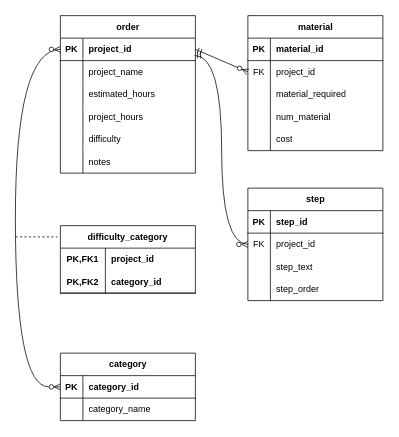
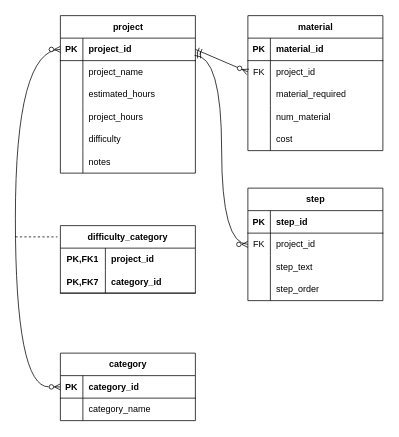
  <mxCell id="0" />
  <mxCell id="1" parent="0" />
- <mxCell id="2" value="order" style="shape=table;startSize=30;container=1;collapsible=1;childLayout=tableLayout;fixedRows=1;rowLines=0;fontStyle=1;align=center;resizeLast=1;html=1;" vertex="1" parent="1"><mxGeometry x="80" y="20" width="180" height="210" as="geometry" /></mxCell>
+ <mxCell id="2" value="project" style="shape=table;startSize=30;container=1;collapsible=1;childLayout=tableLayout;fixedRows=1;rowLines=0;fontStyle=1;align=center;resizeLast=1;html=1;" vertex="1" parent="1"><mxGeometry x="80" y="20" width="180" height="210" as="geometry" /></mxCell>
  <mxCell id="3" value="" style="shape=tableRow;horizontal=0;startSize=0;swimlaneHead=0;swimlaneBody=0;fillColor=none;collapsible=0;dropTarget=0;points=[[0,0.5],[1,0.5]];portConstraint=eastwest;top=0;left=0;right=0;bottom=1;swimlaneFillColor=default;" vertex="1" parent="2"><mxGeometry y="30" width="180" height="30" as="geometry" /></mxCell>
  <mxCell id="4" value="PK" style="shape=partialRectangle;connectable=0;fillColor=none;top=0;left=0;bottom=0;right=0;fontStyle=1;overflow=hidden;whiteSpace=wrap;html=1;" vertex="1" parent="3"><mxGeometry width="30" height="30" as="geometry"><mxRectangle width="30" height="30" as="alternateBounds" /></mxGeometry></mxCell>
  <mxCell id="5" value="&lt;span style=&quot;&quot;&gt;project_id&lt;/span&gt;" style="shape=partialRectangle;connectable=0;fillColor=none;top=0;left=0;bottom=0;right=0;align=left;spacingLeft=6;fontStyle=1;overflow=hidden;whiteSpace=wrap;html=1;strokeColor=inherit;" vertex="1" parent="3"><mxGeometry x="30" width="150" height="30" as="geometry"><mxRectangle width="150" height="30" as="alternateBounds" /></mxGeometry></mxCell>
  <mxCell id="6" value="" style="shape=tableRow;horizontal=0;startSize=0;swimlaneHead=0;swimlaneBody=0;fillColor=none;collapsible=0;dropTarget=0;points=[[0,0.5],[1,0.5]];portConstraint=eastwest;top=0;left=0;right=0;bottom=0;" vertex="1" parent="2"><mxGeometry y="60" width="180" height="30" as="geometry" /></mxCell>
  <mxCell id="7" value="" style="shape=partialRectangle;connectable=0;fillColor=none;top=0;left=0;bottom=0;right=0;editable=1;overflow=hidden;whiteSpace=wrap;html=1;" vertex="1" parent="6"><mxGeometry width="30" height="30" as="geometry"><mxRectangle width="30" height="30" as="alternateBounds" /></mxGeometry></mxCell>
  <mxCell id="8" value="project_name" style="shape=partialRectangle;connectable=0;fillColor=none;top=0;left=0;bottom=0;right=0;align=left;spacingLeft=6;overflow=hidden;whiteSpace=wrap;html=1;" vertex="1" parent="6"><mxGeometry x="30" width="150" height="30" as="geometry"><mxRectangle width="150" height="30" as="alternateBounds" /></mxGeometry></mxCell>
  <mxCell id="9" value="" style="shape=tableRow;horizontal=0;startSize=0;swimlaneHead=0;swimlaneBody=0;fillColor=none;collapsible=0;dropTarget=0;points=[[0,0.5],[1,0.5]];portConstraint=eastwest;top=0;left=0;right=0;bottom=0;" vertex="1" parent="2"><mxGeometry y="90" width="180" height="30" as="geometry" /></mxCell>
  <mxCell id="10" value="" style="shape=partialRectangle;connectable=0;fillColor=none;top=0;left=0;bottom=0;right=0;editable=1;overflow=hidden;whiteSpace=wrap;html=1;" vertex="1" parent="9"><mxGeometry width="30" height="30" as="geometry"><mxRectangle width="30" height="30" as="alternateBounds" /></mxGeometry></mxCell>
  <mxCell id="11" value="estimated_hours" style="shape=partialRectangle;connectable=0;fillColor=none;top=0;left=0;bottom=0;right=0;align=left;spacingLeft=6;overflow=hidden;whiteSpace=wrap;html=1;" vertex="1" parent="9"><mxGeometry x="30" width="150" height="30" as="geometry"><mxRectangle width="150" height="30" as="alternateBounds" /></mxGeometry></mxCell>
  <mxCell id="12" value="" style="shape=tableRow;horizontal=0;startSize=0;swimlaneHead=0;swimlaneBody=0;fillColor=none;collapsible=0;dropTarget=0;points=[[0,0.5],[1,0.5]];portConstraint=eastwest;top=0;left=0;right=0;bottom=0;" vertex="1" parent="2"><mxGeometry y="120" width="180" height="30" as="geometry" /></mxCell>
  <mxCell id="13" value="" style="shape=partialRectangle;connectable=0;fillColor=none;top=0;left=0;bottom=0;right=0;editable=1;overflow=hidden;whiteSpace=wrap;html=1;" vertex="1" parent="12"><mxGeometry width="30" height="30" as="geometry"><mxRectangle width="30" height="30" as="alternateBounds" /></mxGeometry></mxCell>
  <mxCell id="14" value="project_hours" style="shape=partialRectangle;connectable=0;fillColor=none;top=0;left=0;bottom=0;right=0;align=left;spacingLeft=6;overflow=hidden;whiteSpace=wrap;html=1;" vertex="1" parent="12"><mxGeometry x="30" width="150" height="30" as="geometry"><mxRectangle width="150" height="30" as="alternateBounds" /></mxGeometry></mxCell>
  <mxCell id="15" style="shape=tableRow;horizontal=0;startSize=0;swimlaneHead=0;swimlaneBody=0;fillColor=none;collapsible=0;dropTarget=0;points=[[0,0.5],[1,0.5]];portConstraint=eastwest;top=0;left=0;right=0;bottom=0;" vertex="1" parent="2"><mxGeometry y="150" width="180" height="30" as="geometry" /></mxCell>
  <mxCell id="16" style="shape=partialRectangle;connectable=0;fillColor=none;top=0;left=0;bottom=0;right=0;editable=1;overflow=hidden;whiteSpace=wrap;html=1;" vertex="1" parent="15"><mxGeometry width="30" height="30" as="geometry"><mxRectangle width="30" height="30" as="alternateBounds" /></mxGeometry></mxCell>
  <mxCell id="17" value="difficulty" style="shape=partialRectangle;connectable=0;fillColor=none;top=0;left=0;bottom=0;right=0;align=left;spacingLeft=6;overflow=hidden;whiteSpace=wrap;html=1;" vertex="1" parent="15"><mxGeometry x="30" width="150" height="30" as="geometry"><mxRectangle width="150" height="30" as="alternateBounds" /></mxGeometry></mxCell>
  <mxCell id="18" style="shape=tableRow;horizontal=0;startSize=0;swimlaneHead=0;swimlaneBody=0;fillColor=none;collapsible=0;dropTarget=0;points=[[0,0.5],[1,0.5]];portConstraint=eastwest;top=0;left=0;right=0;bottom=0;" vertex="1" parent="2"><mxGeometry y="180" width="180" height="30" as="geometry" /></mxCell>
  <mxCell id="19" style="shape=partialRectangle;connectable=0;fillColor=none;top=0;left=0;bottom=0;right=0;editable=1;overflow=hidden;whiteSpace=wrap;html=1;" vertex="1" parent="18"><mxGeometry width="30" height="30" as="geometry"><mxRectangle width="30" height="30" as="alternateBounds" /></mxGeometry></mxCell>
  <mxCell id="20" value="notes" style="shape=partialRectangle;connectable=0;fillColor=none;top=0;left=0;bottom=0;right=0;align=left;spacingLeft=6;overflow=hidden;whiteSpace=wrap;html=1;" vertex="1" parent="18"><mxGeometry x="30" width="150" height="30" as="geometry"><mxRectangle width="150" height="30" as="alternateBounds" /></mxGeometry></mxCell>
  <mxCell id="21" value="material" style="shape=table;startSize=30;container=1;collapsible=1;childLayout=tableLayout;fixedRows=1;rowLines=0;fontStyle=1;align=center;resizeLast=1;html=1;" vertex="1" parent="1"><mxGeometry x="330" y="20" width="180" height="180" as="geometry" /></mxCell>
  <mxCell id="22" value="" style="shape=tableRow;horizontal=0;startSize=0;swimlaneHead=0;swimlaneBody=0;fillColor=none;collapsible=0;dropTarget=0;points=[[0,0.5],[1,0.5]];portConstraint=eastwest;top=0;left=0;right=0;bottom=1;" vertex="1" parent="21"><mxGeometry y="30" width="180" height="30" as="geometry" /></mxCell>
  <mxCell id="23" value="PK" style="shape=partialRectangle;connectable=0;fillColor=none;top=0;left=0;bottom=0;right=0;fontStyle=1;overflow=hidden;whiteSpace=wrap;html=1;" vertex="1" parent="22"><mxGeometry width="30" height="30" as="geometry"><mxRectangle width="30" height="30" as="alternateBounds" /></mxGeometry></mxCell>
  <mxCell id="24" value="material_id" style="shape=partialRectangle;connectable=0;fillColor=none;top=0;left=0;bottom=0;right=0;align=left;spacingLeft=6;fontStyle=1;overflow=hidden;whiteSpace=wrap;html=1;" vertex="1" parent="22"><mxGeometry x="30" width="150" height="30" as="geometry"><mxRectangle width="150" height="30" as="alternateBounds" /></mxGeometry></mxCell>
  <mxCell id="25" value="" style="shape=tableRow;horizontal=0;startSize=0;swimlaneHead=0;swimlaneBody=0;fillColor=none;collapsible=0;dropTarget=0;points=[[0,0.5],[1,0.5]];portConstraint=eastwest;top=0;left=0;right=0;bottom=0;" vertex="1" parent="21"><mxGeometry y="60" width="180" height="30" as="geometry" /></mxCell>
  <mxCell id="26" value="FK" style="shape=partialRectangle;connectable=0;fillColor=none;top=0;left=0;bottom=0;right=0;editable=1;overflow=hidden;whiteSpace=wrap;html=1;" vertex="1" parent="25"><mxGeometry width="30" height="30" as="geometry"><mxRectangle width="30" height="30" as="alternateBounds" /></mxGeometry></mxCell>
  <mxCell id="27" value="project_id" style="shape=partialRectangle;connectable=0;fillColor=none;top=0;left=0;bottom=0;right=0;align=left;spacingLeft=6;overflow=hidden;whiteSpace=wrap;html=1;" vertex="1" parent="25"><mxGeometry x="30" width="150" height="30" as="geometry"><mxRectangle width="150" height="30" as="alternateBounds" /></mxGeometry></mxCell>
  <mxCell id="28" value="" style="shape=tableRow;horizontal=0;startSize=0;swimlaneHead=0;swimlaneBody=0;fillColor=none;collapsible=0;dropTarget=0;points=[[0,0.5],[1,0.5]];portConstraint=eastwest;top=0;left=0;right=0;bottom=0;" vertex="1" parent="21"><mxGeometry y="90" width="180" height="30" as="geometry" /></mxCell>
  <mxCell id="29" value="" style="shape=partialRectangle;connectable=0;fillColor=none;top=0;left=0;bottom=0;right=0;editable=1;overflow=hidden;whiteSpace=wrap;html=1;" vertex="1" parent="28"><mxGeometry width="30" height="30" as="geometry"><mxRectangle width="30" height="30" as="alternateBounds" /></mxGeometry></mxCell>
  <mxCell id="30" value="material_required" style="shape=partialRectangle;connectable=0;fillColor=none;top=0;left=0;bottom=0;right=0;align=left;spacingLeft=6;overflow=hidden;whiteSpace=wrap;html=1;" vertex="1" parent="28"><mxGeometry x="30" width="150" height="30" as="geometry"><mxRectangle width="150" height="30" as="alternateBounds" /></mxGeometry></mxCell>
  <mxCell id="31" value="" style="shape=tableRow;horizontal=0;startSize=0;swimlaneHead=0;swimlaneBody=0;fillColor=none;collapsible=0;dropTarget=0;points=[[0,0.5],[1,0.5]];portConstraint=eastwest;top=0;left=0;right=0;bottom=0;" vertex="1" parent="21"><mxGeometry y="120" width="180" height="30" as="geometry" /></mxCell>
  <mxCell id="32" value="" style="shape=partialRectangle;connectable=0;fillColor=none;top=0;left=0;bottom=0;right=0;editable=1;overflow=hidden;whiteSpace=wrap;html=1;" vertex="1" parent="31"><mxGeometry width="30" height="30" as="geometry"><mxRectangle width="30" height="30" as="alternateBounds" /></mxGeometry></mxCell>
  <mxCell id="33" value="num_material" style="shape=partialRectangle;connectable=0;fillColor=none;top=0;left=0;bottom=0;right=0;align=left;spacingLeft=6;overflow=hidden;whiteSpace=wrap;html=1;" vertex="1" parent="31"><mxGeometry x="30" width="150" height="30" as="geometry"><mxRectangle width="150" height="30" as="alternateBounds" /></mxGeometry></mxCell>
  <mxCell id="34" style="shape=tableRow;horizontal=0;startSize=0;swimlaneHead=0;swimlaneBody=0;fillColor=none;collapsible=0;dropTarget=0;points=[[0,0.5],[1,0.5]];portConstraint=eastwest;top=0;left=0;right=0;bottom=0;" vertex="1" parent="21"><mxGeometry y="150" width="180" height="30" as="geometry" /></mxCell>
  <mxCell id="35" style="shape=partialRectangle;connectable=0;fillColor=none;top=0;left=0;bottom=0;right=0;editable=1;overflow=hidden;whiteSpace=wrap;html=1;" vertex="1" parent="34"><mxGeometry width="30" height="30" as="geometry"><mxRectangle width="30" height="30" as="alternateBounds" /></mxGeometry></mxCell>
  <mxCell id="36" value="cost" style="shape=partialRectangle;connectable=0;fillColor=none;top=0;left=0;bottom=0;right=0;align=left;spacingLeft=6;overflow=hidden;whiteSpace=wrap;html=1;" vertex="1" parent="34"><mxGeometry x="30" width="150" height="30" as="geometry"><mxRectangle width="150" height="30" as="alternateBounds" /></mxGeometry></mxCell>
  <mxCell id="37" value="step" style="shape=table;startSize=30;container=1;collapsible=1;childLayout=tableLayout;fixedRows=1;rowLines=0;fontStyle=1;align=center;resizeLast=1;html=1;" vertex="1" parent="1"><mxGeometry x="330" y="250" width="180" height="150" as="geometry" /></mxCell>
  <mxCell id="38" value="" style="shape=tableRow;horizontal=0;startSize=0;swimlaneHead=0;swimlaneBody=0;fillColor=none;collapsible=0;dropTarget=0;points=[[0,0.5],[1,0.5]];portConstraint=eastwest;top=0;left=0;right=0;bottom=1;" vertex="1" parent="37"><mxGeometry y="30" width="180" height="30" as="geometry" /></mxCell>
  <mxCell id="39" value="PK" style="shape=partialRectangle;connectable=0;fillColor=none;top=0;left=0;bottom=0;right=0;fontStyle=1;overflow=hidden;whiteSpace=wrap;html=1;" vertex="1" parent="38"><mxGeometry width="30" height="30" as="geometry"><mxRectangle width="30" height="30" as="alternateBounds" /></mxGeometry></mxCell>
  <mxCell id="40" value="step_id" style="shape=partialRectangle;connectable=0;fillColor=none;top=0;left=0;bottom=0;right=0;align=left;spacingLeft=6;fontStyle=1;overflow=hidden;whiteSpace=wrap;html=1;" vertex="1" parent="38"><mxGeometry x="30" width="150" height="30" as="geometry"><mxRectangle width="150" height="30" as="alternateBounds" /></mxGeometry></mxCell>
  <mxCell id="41" value="" style="shape=tableRow;horizontal=0;startSize=0;swimlaneHead=0;swimlaneBody=0;fillColor=none;collapsible=0;dropTarget=0;points=[[0,0.5],[1,0.5]];portConstraint=eastwest;top=0;left=0;right=0;bottom=0;" vertex="1" parent="37"><mxGeometry y="60" width="180" height="30" as="geometry" /></mxCell>
  <mxCell id="42" value="FK" style="shape=partialRectangle;connectable=0;fillColor=none;top=0;left=0;bottom=0;right=0;editable=1;overflow=hidden;whiteSpace=wrap;html=1;" vertex="1" parent="41"><mxGeometry width="30" height="30" as="geometry"><mxRectangle width="30" height="30" as="alternateBounds" /></mxGeometry></mxCell>
  <mxCell id="43" value="project_id" style="shape=partialRectangle;connectable=0;fillColor=none;top=0;left=0;bottom=0;right=0;align=left;spacingLeft=6;overflow=hidden;whiteSpace=wrap;html=1;" vertex="1" parent="41"><mxGeometry x="30" width="150" height="30" as="geometry"><mxRectangle width="150" height="30" as="alternateBounds" /></mxGeometry></mxCell>
  <mxCell id="44" value="" style="shape=tableRow;horizontal=0;startSize=0;swimlaneHead=0;swimlaneBody=0;fillColor=none;collapsible=0;dropTarget=0;points=[[0,0.5],[1,0.5]];portConstraint=eastwest;top=0;left=0;right=0;bottom=0;" vertex="1" parent="37"><mxGeometry y="90" width="180" height="30" as="geometry" /></mxCell>
  <mxCell id="45" value="" style="shape=partialRectangle;connectable=0;fillColor=none;top=0;left=0;bottom=0;right=0;editable=1;overflow=hidden;whiteSpace=wrap;html=1;" vertex="1" parent="44"><mxGeometry width="30" height="30" as="geometry"><mxRectangle width="30" height="30" as="alternateBounds" /></mxGeometry></mxCell>
  <mxCell id="46" value="step_text" style="shape=partialRectangle;connectable=0;fillColor=none;top=0;left=0;bottom=0;right=0;align=left;spacingLeft=6;overflow=hidden;whiteSpace=wrap;html=1;" vertex="1" parent="44"><mxGeometry x="30" width="150" height="30" as="geometry"><mxRectangle width="150" height="30" as="alternateBounds" /></mxGeometry></mxCell>
  <mxCell id="47" value="" style="shape=tableRow;horizontal=0;startSize=0;swimlaneHead=0;swimlaneBody=0;fillColor=none;collapsible=0;dropTarget=0;points=[[0,0.5],[1,0.5]];portConstraint=eastwest;top=0;left=0;right=0;bottom=0;" vertex="1" parent="37"><mxGeometry y="120" width="180" height="30" as="geometry" /></mxCell>
  <mxCell id="48" value="" style="shape=partialRectangle;connectable=0;fillColor=none;top=0;left=0;bottom=0;right=0;editable=1;overflow=hidden;whiteSpace=wrap;html=1;" vertex="1" parent="47"><mxGeometry width="30" height="30" as="geometry"><mxRectangle width="30" height="30" as="alternateBounds" /></mxGeometry></mxCell>
  <mxCell id="49" value="step_order" style="shape=partialRectangle;connectable=0;fillColor=none;top=0;left=0;bottom=0;right=0;align=left;spacingLeft=6;overflow=hidden;whiteSpace=wrap;html=1;" vertex="1" parent="47"><mxGeometry x="30" width="150" height="30" as="geometry"><mxRectangle width="150" height="30" as="alternateBounds" /></mxGeometry></mxCell>
  <mxCell id="50" value="category" style="shape=table;startSize=30;container=1;collapsible=1;childLayout=tableLayout;fixedRows=1;rowLines=0;fontStyle=1;align=center;resizeLast=1;html=1;" vertex="1" parent="1"><mxGeometry x="80" y="470" width="180" height="90" as="geometry" /></mxCell>
  <mxCell id="51" value="" style="shape=tableRow;horizontal=0;startSize=0;swimlaneHead=0;swimlaneBody=0;fillColor=none;collapsible=0;dropTarget=0;points=[[0,0.5],[1,0.5]];portConstraint=eastwest;top=0;left=0;right=0;bottom=1;" vertex="1" parent="50"><mxGeometry y="30" width="180" height="30" as="geometry" /></mxCell>
  <mxCell id="52" value="PK" style="shape=partialRectangle;connectable=0;fillColor=none;top=0;left=0;bottom=0;right=0;fontStyle=1;overflow=hidden;whiteSpace=wrap;html=1;" vertex="1" parent="51"><mxGeometry width="30" height="30" as="geometry"><mxRectangle width="30" height="30" as="alternateBounds" /></mxGeometry></mxCell>
  <mxCell id="53" value="category_id" style="shape=partialRectangle;connectable=0;fillColor=none;top=0;left=0;bottom=0;right=0;align=left;spacingLeft=6;fontStyle=1;overflow=hidden;whiteSpace=wrap;html=1;" vertex="1" parent="51"><mxGeometry x="30" width="150" height="30" as="geometry"><mxRectangle width="150" height="30" as="alternateBounds" /></mxGeometry></mxCell>
  <mxCell id="54" value="" style="shape=tableRow;horizontal=0;startSize=0;swimlaneHead=0;swimlaneBody=0;fillColor=none;collapsible=0;dropTarget=0;points=[[0,0.5],[1,0.5]];portConstraint=eastwest;top=0;left=0;right=0;bottom=0;" vertex="1" parent="50"><mxGeometry y="60" width="180" height="30" as="geometry" /></mxCell>
  <mxCell id="55" value="" style="shape=partialRectangle;connectable=0;fillColor=none;top=0;left=0;bottom=0;right=0;editable=1;overflow=hidden;whiteSpace=wrap;html=1;" vertex="1" parent="54"><mxGeometry width="30" height="30" as="geometry"><mxRectangle width="30" height="30" as="alternateBounds" /></mxGeometry></mxCell>
  <mxCell id="56" value="category_name" style="shape=partialRectangle;connectable=0;fillColor=none;top=0;left=0;bottom=0;right=0;align=left;spacingLeft=6;overflow=hidden;whiteSpace=wrap;html=1;" vertex="1" parent="54"><mxGeometry x="30" width="150" height="30" as="geometry"><mxRectangle width="150" height="30" as="alternateBounds" /></mxGeometry></mxCell>
  <mxCell id="57" value="difficulty_category" style="shape=table;startSize=30;container=1;collapsible=1;childLayout=tableLayout;fixedRows=1;rowLines=0;fontStyle=1;align=center;resizeLast=1;html=1;whiteSpace=wrap;" vertex="1" parent="1"><mxGeometry x="80" y="300" width="180" height="90" as="geometry" /></mxCell>
  <mxCell id="58" value="" style="shape=tableRow;horizontal=0;startSize=0;swimlaneHead=0;swimlaneBody=0;fillColor=none;collapsible=0;dropTarget=0;points=[[0,0.5],[1,0.5]];portConstraint=eastwest;top=0;left=0;right=0;bottom=0;html=1;" vertex="1" parent="57"><mxGeometry y="30" width="180" height="30" as="geometry" /></mxCell>
  <mxCell id="59" value="PK,FK1" style="shape=partialRectangle;connectable=0;fillColor=none;top=0;left=0;bottom=0;right=0;fontStyle=1;overflow=hidden;html=1;whiteSpace=wrap;" vertex="1" parent="58"><mxGeometry width="60" height="30" as="geometry"><mxRectangle width="60" height="30" as="alternateBounds" /></mxGeometry></mxCell>
  <mxCell id="60" value="project_id" style="shape=partialRectangle;connectable=0;fillColor=none;top=0;left=0;bottom=0;right=0;align=left;spacingLeft=6;fontStyle=1;overflow=hidden;html=1;whiteSpace=wrap;" vertex="1" parent="58"><mxGeometry x="60" width="120" height="30" as="geometry"><mxRectangle width="120" height="30" as="alternateBounds" /></mxGeometry></mxCell>
  <mxCell id="61" value="" style="shape=tableRow;horizontal=0;startSize=0;swimlaneHead=0;swimlaneBody=0;fillColor=none;collapsible=0;dropTarget=0;points=[[0,0.5],[1,0.5]];portConstraint=eastwest;top=0;left=0;right=0;bottom=1;html=1;" vertex="1" parent="57"><mxGeometry y="60" width="180" height="30" as="geometry" /></mxCell>
- <mxCell id="62" value="PK,FK2" style="shape=partialRectangle;connectable=0;fillColor=none;top=0;left=0;bottom=0;right=0;fontStyle=1;overflow=hidden;html=1;whiteSpace=wrap;" vertex="1" parent="61"><mxGeometry width="60" height="30" as="geometry"><mxRectangle width="60" height="30" as="alternateBounds" /></mxGeometry></mxCell>
+ <mxCell id="62" value="PK,FK7" style="shape=partialRectangle;connectable=0;fillColor=none;top=0;left=0;bottom=0;right=0;fontStyle=1;overflow=hidden;html=1;whiteSpace=wrap;" vertex="1" parent="61"><mxGeometry width="60" height="30" as="geometry"><mxRectangle width="60" height="30" as="alternateBounds" /></mxGeometry></mxCell>
  <mxCell id="63" value="category_id" style="shape=partialRectangle;connectable=0;fillColor=none;top=0;left=0;bottom=0;right=0;align=left;spacingLeft=6;fontStyle=1;overflow=hidden;html=1;whiteSpace=wrap;" vertex="1" parent="61"><mxGeometry x="60" width="120" height="30" as="geometry"><mxRectangle width="120" height="30" as="alternateBounds" /></mxGeometry></mxCell>
  <mxCell id="64" value="" style="fontSize=12;html=1;endArrow=ERzeroToMany;endFill=1;rounded=0;exitX=0;exitY=0.5;exitDx=0;exitDy=0;entryX=0;entryY=0.5;entryDx=0;entryDy=0;edgeStyle=orthogonalEdgeStyle;curved=1;startArrow=ERzeroToMany;startFill=0;" edge="1" parent="1" source="51" target="3"><mxGeometry width="100" height="100" relative="1" as="geometry"><mxPoint x="20" y="510" as="sourcePoint" /><mxPoint x="70" y="70" as="targetPoint" /><Array as="points"><mxPoint x="20" y="515" /><mxPoint x="20" y="65" /></Array></mxGeometry></mxCell>
  <mxCell id="65" value="" style="endArrow=none;html=1;rounded=0;entryX=-0.022;entryY=0.167;entryDx=0;entryDy=0;entryPerimeter=0;dashed=1;" edge="1" parent="1" target="57"><mxGeometry relative="1" as="geometry"><mxPoint x="20" y="315" as="sourcePoint" /><mxPoint x="160" y="630" as="targetPoint" /></mxGeometry></mxCell>
  <mxCell id="66" value="" style="fontSize=12;html=1;endArrow=ERzeroToMany;endFill=1;rounded=0;exitX=1;exitY=0.5;exitDx=0;exitDy=0;entryX=0;entryY=0.5;entryDx=0;entryDy=0;startArrow=ERmandOne;startFill=0;" edge="1" parent="1" source="3" target="25"><mxGeometry width="100" height="100" relative="1" as="geometry"><mxPoint x="270" y="60" as="sourcePoint" /><mxPoint x="370" y="-40" as="targetPoint" /></mxGeometry></mxCell>
  <mxCell id="67" value="" style="fontSize=12;html=1;endArrow=ERzeroToMany;endFill=1;exitX=0.994;exitY=0.767;exitDx=0;exitDy=0;entryX=0;entryY=0.5;entryDx=0;entryDy=0;startArrow=ERmandOne;startFill=0;exitPerimeter=0;curved=1;edgeStyle=orthogonalEdgeStyle;" edge="1" parent="1" source="3" target="41"><mxGeometry width="100" height="100" relative="1" as="geometry"><mxPoint x="270" y="75" as="sourcePoint" /><mxPoint x="340" y="105" as="targetPoint" /></mxGeometry></mxCell>
